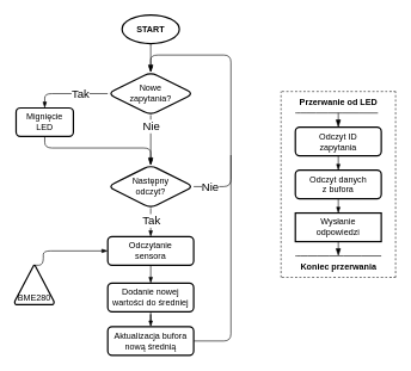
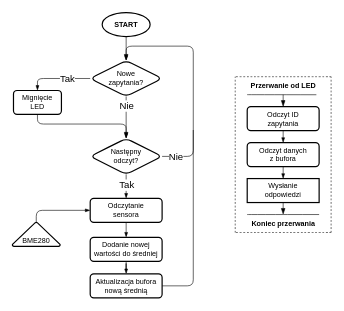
  <mxCell id="0" />
  <mxCell id="1" parent="0" />
  <mxCell id="2" value="Nowe&lt;br&gt;zapytania?" style="rhombus;whiteSpace=wrap;html=1;fontFamily=Arimo;fontSize=12;strokeWidth=2;rounded=1;" parent="1" vertex="1"><mxGeometry x="150" y="100" width="120" height="60" as="geometry" /></mxCell>
  <mxCell id="3" style="edgeStyle=none;rounded=1;orthogonalLoop=1;jettySize=auto;html=1;fontSize=12;startSize=8;endSize=8;exitX=0.5;exitY=1;exitDx=0;exitDy=0;entryX=0.5;entryY=0;entryDx=0;entryDy=0;fontFamily=Arimo;endArrow=blockThin;endFill=1;" parent="1" source="4" target="7" edge="1"><mxGeometry relative="1" as="geometry"><mxPoint x="212" y="226" as="targetPoint" /><mxPoint x="-20" y="240" as="sourcePoint" /><Array as="points"><mxPoint x="62" y="206" /><mxPoint x="210" y="206" /></Array></mxGeometry></mxCell>
  <mxCell id="4" value="Mignięcie&lt;br&gt;LED" style="rounded=1;whiteSpace=wrap;html=1;fontSize=12;glass=0;strokeWidth=2;shadow=0;fontFamily=Arimo;" parent="1" vertex="1"><mxGeometry x="22" y="150" width="80" height="40" as="geometry" /></mxCell>
  <mxCell id="5" style="edgeStyle=none;rounded=1;orthogonalLoop=1;jettySize=auto;html=1;exitX=1;exitY=0.5;exitDx=0;exitDy=0;fontSize=12;startSize=8;endSize=8;entryX=0.5;entryY=0;entryDx=0;entryDy=0;fontFamily=Arimo;endArrow=blockThin;endFill=1;" parent="1" source="7" target="2" edge="1"><mxGeometry relative="1" as="geometry"><mxPoint x="210" y="80" as="targetPoint" /><Array as="points"><mxPoint x="322" y="260" /><mxPoint x="322" y="76" /><mxPoint x="210" y="76" /></Array></mxGeometry></mxCell>
  <mxCell id="6" value="Nie" style="edgeLabel;html=1;align=center;verticalAlign=middle;resizable=0;points=[];fontSize=16;fontFamily=Arimo;rounded=1;" parent="5" vertex="1" connectable="0"><mxGeometry x="-0.35" relative="1" as="geometry"><mxPoint x="-30" y="69" as="offset" /></mxGeometry></mxCell>
  <mxCell id="7" value="Następny&lt;br&gt;odczyt?" style="rhombus;whiteSpace=wrap;html=1;fontFamily=Arimo;fontSize=12;strokeWidth=2;rounded=1;" parent="1" vertex="1"><mxGeometry x="150" y="230" width="120" height="60" as="geometry" /></mxCell>
  <mxCell id="8" style="edgeStyle=orthogonalEdgeStyle;rounded=1;orthogonalLoop=1;jettySize=auto;html=1;exitX=0.5;exitY=1;exitDx=0;exitDy=0;fontFamily=Arimo;endArrow=blockThin;endFill=1;" parent="1" source="9" target="21" edge="1"><mxGeometry relative="1" as="geometry"><mxPoint x="210" y="450" as="targetPoint" /></mxGeometry></mxCell>
  <mxCell id="9" value="Dodanie nowej&lt;br&gt;wartości do średniej" style="rounded=1;whiteSpace=wrap;html=1;fontSize=12;glass=0;strokeWidth=2;shadow=0;fontFamily=Arimo;" parent="1" vertex="1"><mxGeometry x="150" y="395" width="120" height="40" as="geometry" /></mxCell>
  <mxCell id="10" value="" style="endArrow=blockThin;html=1;rounded=1;fontFamily=Arimo;exitX=0.5;exitY=1;exitDx=0;exitDy=0;strokeWidth=1;endFill=1;" parent="1" source="2" target="7" edge="1"><mxGeometry relative="1" as="geometry"><mxPoint x="260" y="190" as="sourcePoint" /><mxPoint x="222" y="216" as="targetPoint" /></mxGeometry></mxCell>
  <mxCell id="11" value="Nie" style="edgeLabel;resizable=0;html=1;align=center;verticalAlign=middle;fontFamily=Arimo;fontSize=16;rounded=1;" parent="10" connectable="0" vertex="1"><mxGeometry relative="1" as="geometry"><mxPoint y="-20" as="offset" /></mxGeometry></mxCell>
  <mxCell id="12" value="" style="endArrow=blockThin;html=1;rounded=1;exitX=0;exitY=0.5;exitDx=0;exitDy=0;entryX=0.5;entryY=0;entryDx=0;entryDy=0;strokeWidth=1;fontFamily=Arimo;endFill=1;" parent="1" source="2" target="4" edge="1"><mxGeometry relative="1" as="geometry"><mxPoint x="20" y="120" as="sourcePoint" /><mxPoint x="120" y="120" as="targetPoint" /><Array as="points"><mxPoint x="62" y="130" /></Array></mxGeometry></mxCell>
  <mxCell id="13" value="Tak" style="edgeLabel;resizable=0;html=1;align=center;verticalAlign=middle;fontFamily=Arimo;fontSize=16;rounded=1;" parent="12" connectable="0" vertex="1"><mxGeometry relative="1" as="geometry"><mxPoint x="15" as="offset" /></mxGeometry></mxCell>
  <mxCell id="14" style="edgeStyle=orthogonalEdgeStyle;rounded=1;orthogonalLoop=1;jettySize=auto;html=1;exitX=0.5;exitY=0;exitDx=0;exitDy=0;exitPerimeter=0;fontSize=12;strokeWidth=1;fontFamily=Arimo;endArrow=blockThin;endFill=1;" parent="1" source="15" target="19" edge="1"><mxGeometry relative="1" as="geometry"><mxPoint x="420" y="319.66" as="targetPoint" /><Array as="points"><mxPoint x="60" y="350" /></Array></mxGeometry></mxCell>
- <mxCell id="15" value="BME280" style="strokeWidth=2;html=1;shape=mxgraph.flowchart.extract_or_measurement;whiteSpace=wrap;verticalAlign=bottom;fontFamily=Arimo;rounded=1;" parent="1" vertex="1"><mxGeometry x="20" y="370" width="55" height="55" as="geometry" /></mxCell>
+ <mxCell id="15" value="BME280" style="strokeWidth=2;html=1;shape=mxgraph.flowchart.extract_or_measurement;whiteSpace=wrap;verticalAlign=bottom;fontFamily=Arimo;rounded=1;" parent="1" vertex="1"><mxGeometry x="20" y="370" width="80" height="40" as="geometry" /></mxCell>
  <mxCell id="16" value="" style="endArrow=blockThin;html=1;rounded=1;fontFamily=Arimo;strokeWidth=1;exitX=0.5;exitY=1;exitDx=0;exitDy=0;entryX=0.5;entryY=0;entryDx=0;entryDy=0;endFill=1;" parent="1" source="7" target="19" edge="1"><mxGeometry relative="1" as="geometry"><mxPoint x="330" y="290" as="sourcePoint" /><mxPoint x="270" y="320" as="targetPoint" /></mxGeometry></mxCell>
  <mxCell id="17" value="Tak" style="edgeLabel;resizable=0;html=1;align=center;verticalAlign=middle;fontFamily=Arimo;fontSize=16;rounded=1;" parent="16" connectable="0" vertex="1"><mxGeometry relative="1" as="geometry"><mxPoint y="-3" as="offset" /></mxGeometry></mxCell>
  <mxCell id="18" style="edgeStyle=orthogonalEdgeStyle;rounded=1;orthogonalLoop=1;jettySize=auto;html=1;exitX=0.5;exitY=1;exitDx=0;exitDy=0;entryX=0.5;entryY=0;entryDx=0;entryDy=0;fontFamily=Arimo;endArrow=blockThin;endFill=1;" parent="1" source="19" target="9" edge="1"><mxGeometry relative="1" as="geometry" /></mxCell>
  <mxCell id="19" value="Odczytanie&lt;br&gt;sensora" style="rounded=1;whiteSpace=wrap;html=1;fontSize=12;glass=0;strokeWidth=2;shadow=0;fontFamily=Arimo;" parent="1" vertex="1"><mxGeometry x="150" y="330" width="120" height="40" as="geometry" /></mxCell>
  <mxCell id="20" style="edgeStyle=none;rounded=1;orthogonalLoop=1;jettySize=auto;html=1;fontSize=12;startSize=8;endSize=8;endArrow=none;endFill=0;fontFamily=Arimo;" parent="1" source="21" edge="1"><mxGeometry relative="1" as="geometry"><mxPoint x="322" y="216" as="targetPoint" /><Array as="points"><mxPoint x="322" y="476" /></Array></mxGeometry></mxCell>
  <mxCell id="21" value="Aktualizacja bufora&lt;br&gt;nową średnią" style="rounded=1;whiteSpace=wrap;html=1;fontSize=12;glass=0;strokeWidth=2;shadow=0;fontFamily=Arimo;" parent="1" vertex="1"><mxGeometry x="150" y="456" width="120" height="40" as="geometry" /></mxCell>
  <mxCell id="22" style="edgeStyle=orthogonalEdgeStyle;rounded=1;orthogonalLoop=1;jettySize=auto;html=1;exitX=0.5;exitY=1;exitDx=0;exitDy=0;exitPerimeter=0;fontFamily=Arimo;endArrow=blockThin;endFill=1;" parent="1" source="23" target="2" edge="1"><mxGeometry relative="1" as="geometry"><mxPoint x="202" y="76" as="targetPoint" /></mxGeometry></mxCell>
  <mxCell id="23" value="START" style="strokeWidth=2;html=1;shape=mxgraph.flowchart.start_1;whiteSpace=wrap;fontFamily=Arimo;rounded=1;fontStyle=1" parent="1" vertex="1"><mxGeometry x="170" y="20" width="80" height="40" as="geometry" /></mxCell>
  <mxCell id="24" value="Odczyt ID&lt;br&gt;zapytania" style="rounded=1;whiteSpace=wrap;html=1;fontSize=12;glass=0;strokeWidth=2;shadow=0;fontFamily=Arimo;container=0;" parent="1" vertex="1"><mxGeometry x="412" y="177" width="120" height="40" as="geometry" /></mxCell>
  <mxCell id="25" value="Odczyt danych&lt;br&gt;z bufora" style="rounded=1;whiteSpace=wrap;html=1;fontSize=12;glass=0;strokeWidth=2;shadow=0;fontFamily=Arimo;container=0;" parent="1" vertex="1"><mxGeometry x="412" y="237" width="120" height="40" as="geometry" /></mxCell>
  <mxCell id="26" style="edgeStyle=orthogonalEdgeStyle;rounded=1;orthogonalLoop=1;jettySize=auto;html=1;exitX=0.5;exitY=1;exitDx=0;exitDy=0;entryX=0.5;entryY=0;entryDx=0;entryDy=0;fontFamily=Arimo;endArrow=blockThin;endFill=1;" parent="1" source="24" target="25" edge="1"><mxGeometry relative="1" as="geometry" /></mxCell>
  <mxCell id="27" value="Wysłanie&lt;br&gt;odpowiedzi" style="whiteSpace=wrap;html=1;fontSize=12;glass=0;strokeWidth=2;shadow=0;fontFamily=Arimo;container=0;rounded=0;" parent="1" vertex="1"><mxGeometry x="412" y="297" width="120" height="40" as="geometry" /></mxCell>
  <mxCell id="28" style="edgeStyle=orthogonalEdgeStyle;rounded=1;orthogonalLoop=1;jettySize=auto;html=1;exitX=0.5;exitY=1;exitDx=0;exitDy=0;entryX=0.5;entryY=0;entryDx=0;entryDy=0;fontFamily=Arimo;endArrow=blockThin;endFill=1;" parent="1" source="25" target="27" edge="1"><mxGeometry relative="1" as="geometry" /></mxCell>
  <mxCell id="29" value="Przerwanie od LED" style="text;html=1;align=center;verticalAlign=middle;resizable=0;points=[];autosize=1;strokeColor=none;fillColor=none;fontSize=12;fontFamily=Arimo;fontStyle=1;container=0;rounded=1;" parent="1" vertex="1"><mxGeometry x="407" y="127" width="130" height="30" as="geometry" /></mxCell>
  <mxCell id="30" value="" style="endArrow=none;html=1;rounded=1;fontSize=12;startSize=8;endSize=8;curved=1;entryX=0.926;entryY=1.004;entryDx=0;entryDy=0;entryPerimeter=0;fontFamily=Arimo;" parent="1" target="29" edge="1"><mxGeometry width="50" height="50" relative="1" as="geometry"><mxPoint x="412" y="157" as="sourcePoint" /><mxPoint x="522" y="157" as="targetPoint" /></mxGeometry></mxCell>
  <mxCell id="31" value="" style="endArrow=blockThin;html=1;rounded=1;fontSize=12;startSize=8;endSize=8;curved=1;entryX=0.5;entryY=0;entryDx=0;entryDy=0;fontFamily=Arimo;endFill=1;" parent="1" source="29" target="24" edge="1"><mxGeometry width="50" height="50" relative="1" as="geometry"><mxPoint x="442" y="77" as="sourcePoint" /><mxPoint x="492" y="27" as="targetPoint" /></mxGeometry></mxCell>
  <mxCell id="32" value="" style="endArrow=none;html=1;rounded=1;fontSize=12;startSize=8;endSize=8;curved=1;fontFamily=Arimo;" parent="1" edge="1"><mxGeometry width="50" height="50" relative="1" as="geometry"><mxPoint x="412" y="357" as="sourcePoint" /><mxPoint x="532" y="357" as="targetPoint" /></mxGeometry></mxCell>
  <mxCell id="33" value="Koniec przerwania" style="text;html=1;align=center;verticalAlign=middle;resizable=0;points=[];autosize=1;strokeColor=none;fillColor=none;fontSize=12;fontFamily=Arimo;fontStyle=1;container=0;rounded=1;" parent="1" vertex="1"><mxGeometry x="407" y="357" width="130" height="30" as="geometry" /></mxCell>
  <mxCell id="34" style="edgeStyle=none;curved=1;rounded=1;orthogonalLoop=1;jettySize=auto;html=1;exitX=0.5;exitY=1;exitDx=0;exitDy=0;fontSize=12;startSize=8;endSize=8;fontFamily=Arimo;endArrow=blockThin;endFill=1;" parent="1" source="27" target="33" edge="1"><mxGeometry relative="1" as="geometry"><mxPoint x="462.048" y="367" as="targetPoint" /></mxGeometry></mxCell>
  <mxCell id="35" value="" style="endArrow=none;dashed=1;html=1;rounded=1;fontSize=12;startSize=8;endSize=8;curved=1;fontFamily=Arimo;" parent="1" edge="1"><mxGeometry width="50" height="50" relative="1" as="geometry"><mxPoint x="392" y="387" as="sourcePoint" /><mxPoint x="392" y="127" as="targetPoint" /></mxGeometry></mxCell>
  <mxCell id="36" value="" style="endArrow=none;dashed=1;html=1;rounded=1;fontSize=12;startSize=8;endSize=8;curved=1;fontFamily=Arimo;" parent="1" edge="1"><mxGeometry width="50" height="50" relative="1" as="geometry"><mxPoint x="552" y="387" as="sourcePoint" /><mxPoint x="552" y="127" as="targetPoint" /></mxGeometry></mxCell>
  <mxCell id="37" value="" style="endArrow=none;dashed=1;html=1;rounded=1;fontSize=12;startSize=8;endSize=8;curved=1;fontFamily=Arimo;" parent="1" edge="1"><mxGeometry width="50" height="50" relative="1" as="geometry"><mxPoint x="552" y="387" as="sourcePoint" /><mxPoint x="392" y="387" as="targetPoint" /></mxGeometry></mxCell>
  <mxCell id="38" value="" style="endArrow=none;dashed=1;html=1;rounded=1;fontSize=12;startSize=8;endSize=8;curved=1;fontFamily=Arimo;" parent="1" edge="1"><mxGeometry width="50" height="50" relative="1" as="geometry"><mxPoint x="552" y="127" as="sourcePoint" /><mxPoint x="392" y="127" as="targetPoint" /></mxGeometry></mxCell>
